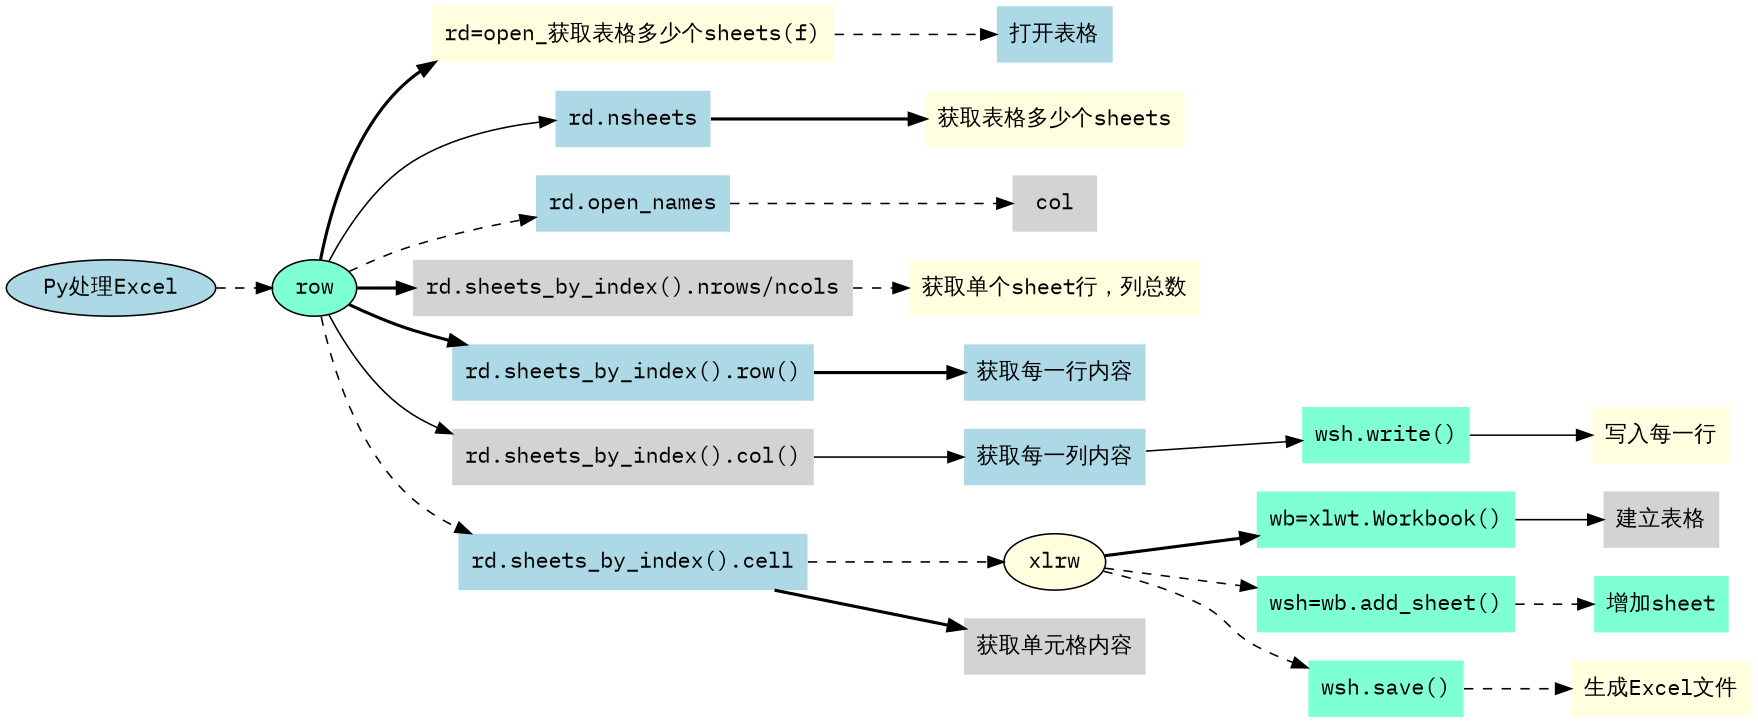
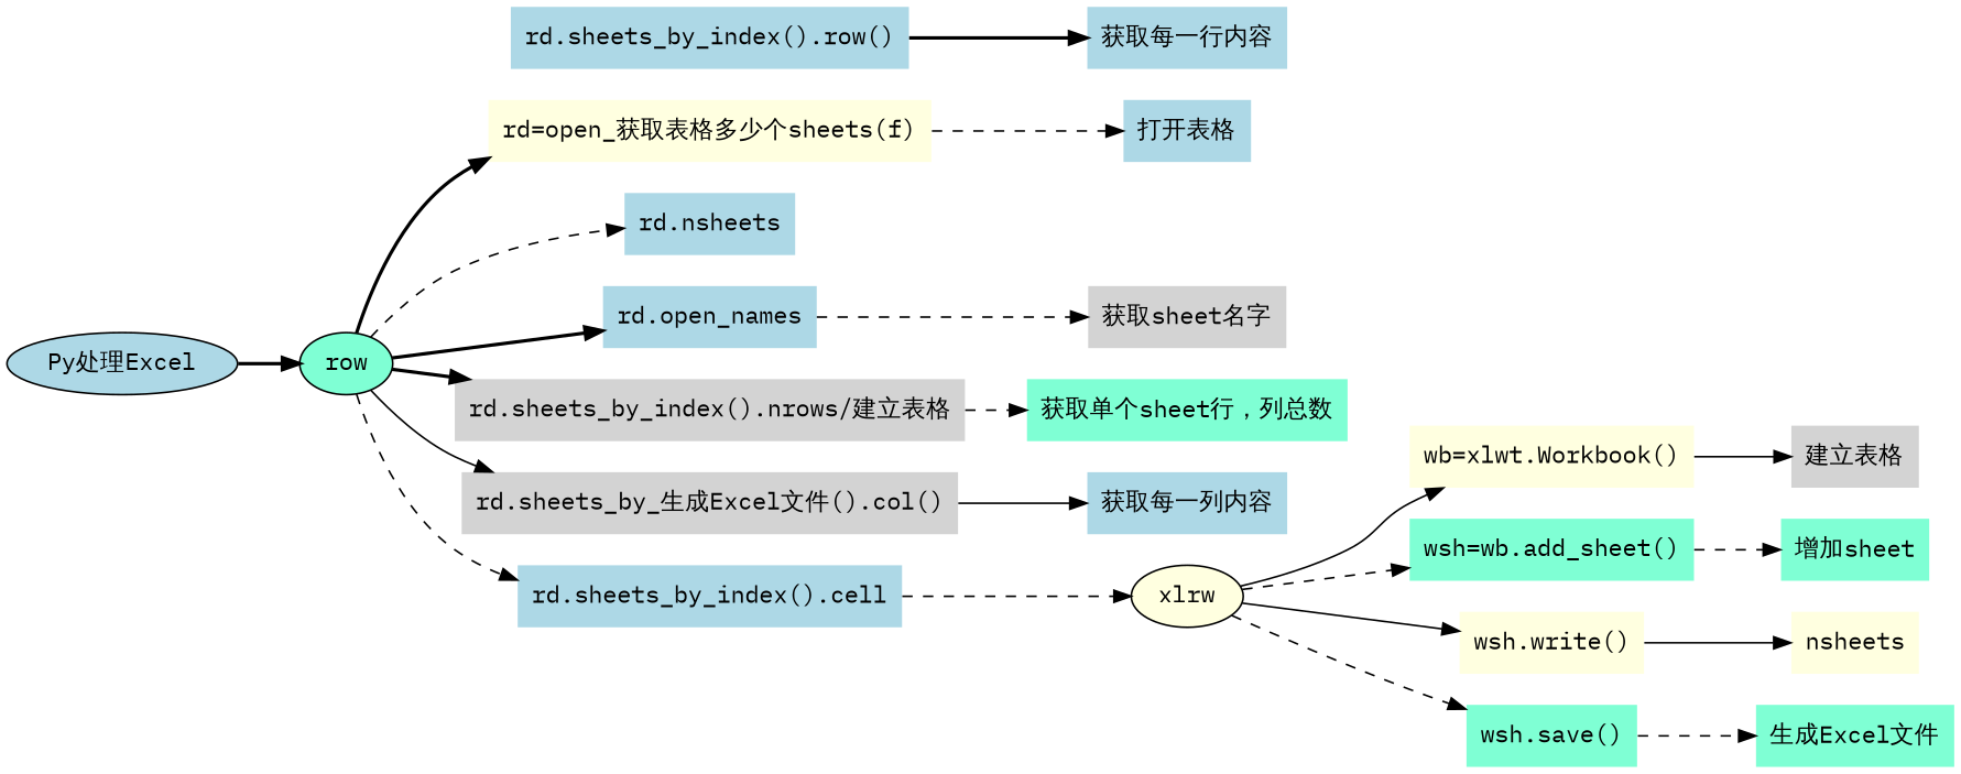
  digraph {
    fontname="IBM Plex Mono"
    rankdir=LR
    splines=TRUE
    node [fillcolor=lightblue fontname="IBM Plex Mono" shape=plaintext style=filled]
    edge [fontname="IBM Plex Mono" style=dashed]
    n1 [fillcolor=lightyellow label="rd=open_获取表格多少个sheets(f)"]
    n2 [label="rd.nsheets"]
    n3 [label="rd.open_names"]
-   n4 [fillcolor=lightgrey label="rd.sheets_by_index().nrows/ncols"]
+   n4 [fillcolor=lightgrey label="rd.sheets_by_index().nrows/建立表格"]
    n5 [label="rd.sheets_by_index().row()"]
-   n6 [fillcolor=lightgrey label="rd.sheets_by_index().col()"]
+   n6 [fillcolor=lightgrey label="rd.sheets_by_生成Excel文件().col()"]
    n7 [label="rd.sheets_by_index().cell"]
    n8 [label="打开表格"]
-   n9 [fillcolor=lightyellow label="获取表格多少个sheets"]
-   n10 [fillcolor=lightgrey label=col]
-   n11 [fillcolor=lightyellow label="获取单个sheet行，列总数"]
+   n10 [fillcolor=lightgrey label="获取sheet名字"]
+   n11 [fillcolor=aquamarine label="获取单个sheet行，列总数"]
    n12 [label="获取每一行内容"]
    n13 [label="获取每一列内容"]
    n14 [fillcolor=lightyellow label=xlrw shape=""]
-   n15 [fillcolor=lightgrey label="获取单元格内容"]
    n16 [label="Py处理Excel" shape=""]
    n17 [fillcolor=aquamarine label=row shape=""]
-   n18 [fillcolor=aquamarine label="wb=xlwt.Workbook()"]
+   n18 [fillcolor=lightyellow label="wb=xlwt.Workbook()"]
    n19 [fillcolor=aquamarine label="wsh=wb.add_sheet()"]
-   n20 [fillcolor=aquamarine label="wsh.write()"]
+   n20 [fillcolor=lightyellow label="wsh.write()"]
    n21 [fillcolor=aquamarine label="wsh.save()"]
    n22 [fillcolor=lightgrey label="建立表格"]
    n23 [fillcolor=aquamarine label="增加sheet"]
-   n24 [fillcolor=lightyellow label="写入每一行"]
-   n25 [fillcolor=lightyellow label="生成Excel文件"]
+   n24 [fillcolor=lightyellow label=nsheets]
+   n25 [fillcolor=aquamarine label="生成Excel文件"]
    subgraph sub_1 {
      rank=same
      n1
      n2
      n3
      n4
      n5
      n6
      n7
    }
    n1 -> n8
-   n2 -> n9 [style=bold]
    n3 -> n10
    n4 -> n11
    n5 -> n12 [style=bold]
    n6 -> n13 [style=solid]
    n7 -> n14
-   n7 -> n15 [style=bold]
-   n14 -> n18 [style=bold]
+   n14 -> n18 [style=solid]
    n14 -> n19
-   n13 -> n20 [style=solid]
+   n14 -> n20 [style=solid]
    n14 -> n21
-   n16 -> n17
+   n16 -> n17 [style=bold]
    n17 -> n1 [style=bold]
-   n17 -> n2 [style=solid]
-   n17 -> n3
+   n17 -> n2
+   n17 -> n3 [style=bold]
    n17 -> n4 [style=bold]
-   n17 -> n5 [style=bold]
    n17 -> n6 [style=solid]
    n17 -> n7
    n18 -> n22 [style=solid]
    n19 -> n23
    n20 -> n24 [style=solid]
    n21 -> n25
  }
